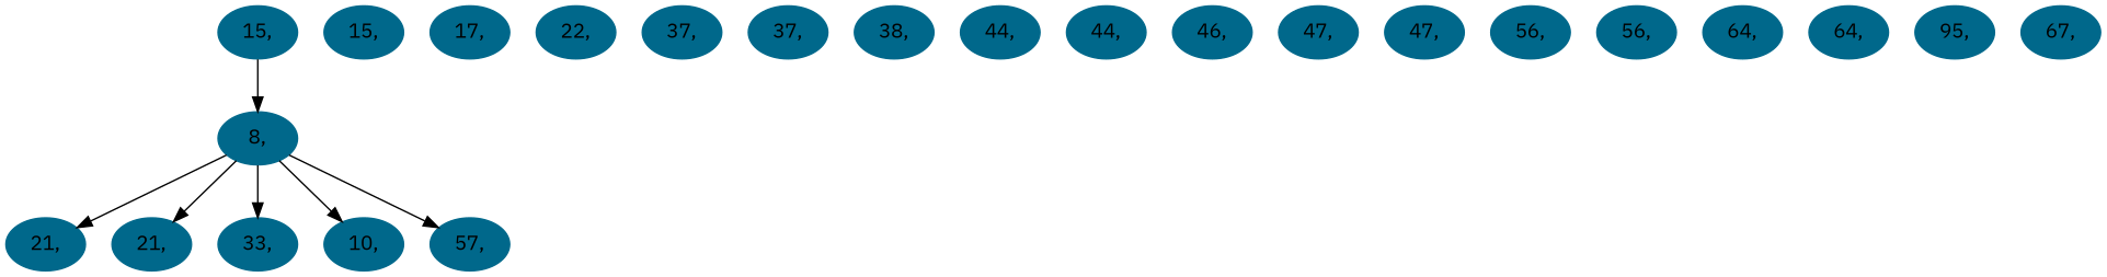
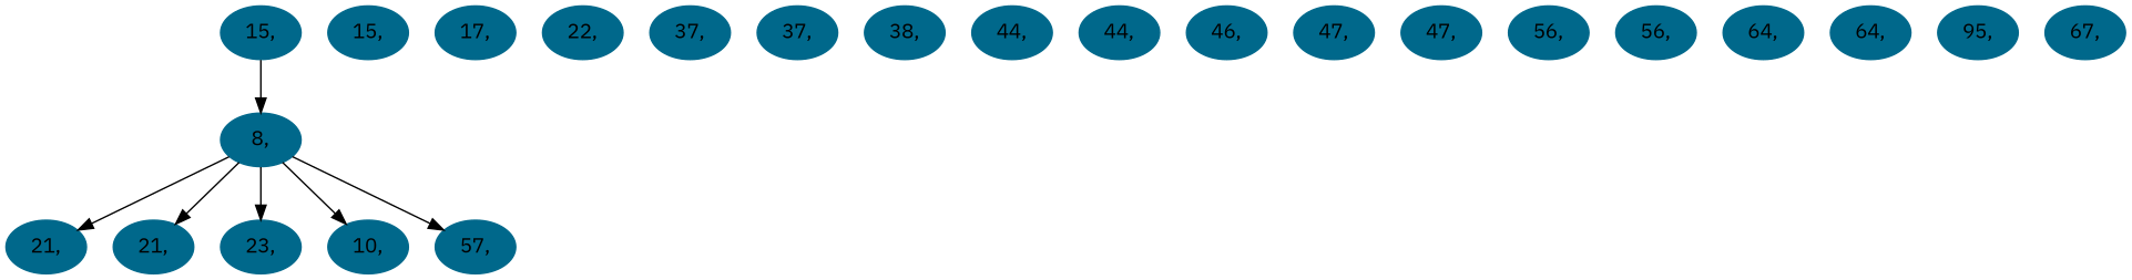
  digraph {
    fontname="IBM Plex Sans"
    node [color=deepskyblue4 fontname="IBM Plex Sans" oval=rectangle style=filled]
    edge [fontname="IBM Plex Sans"]
    n1 [label="8,"]
    n2 [label="21,"]
    n3 [label="21,"]
-   n4 [label="33,"]
+   n4 [label="23,"]
    n5 [label="10,"]
    n6 [label="57,"]
    n7 [label="15,"]
    n8 [label="15,"]
    n9 [label="17,"]
    n10 [label="22,"]
    n11 [label="37,"]
    n12 [label="37,"]
    n13 [label="38,"]
    n14 [label="44,"]
    n15 [label="44,"]
    n16 [label="46,"]
    n17 [label="47,"]
    n18 [label="47,"]
    n19 [label="56,"]
    n20 [label="56,"]
    n21 [label="64,"]
    n22 [label="64,"]
    n23 [label="95,"]
    n24 [label="67,"]
    n1 -> n2
    n1 -> n3
    n1 -> n4
    n1 -> n5
    n1 -> n6
    n8 -> n1
  }
